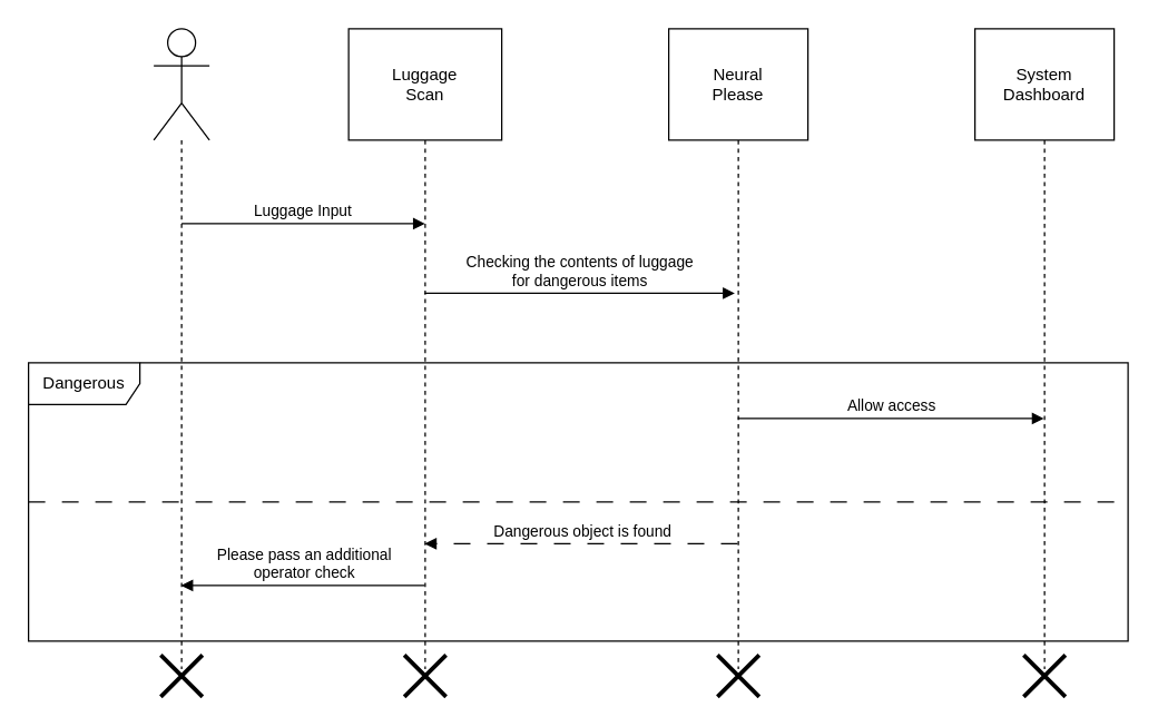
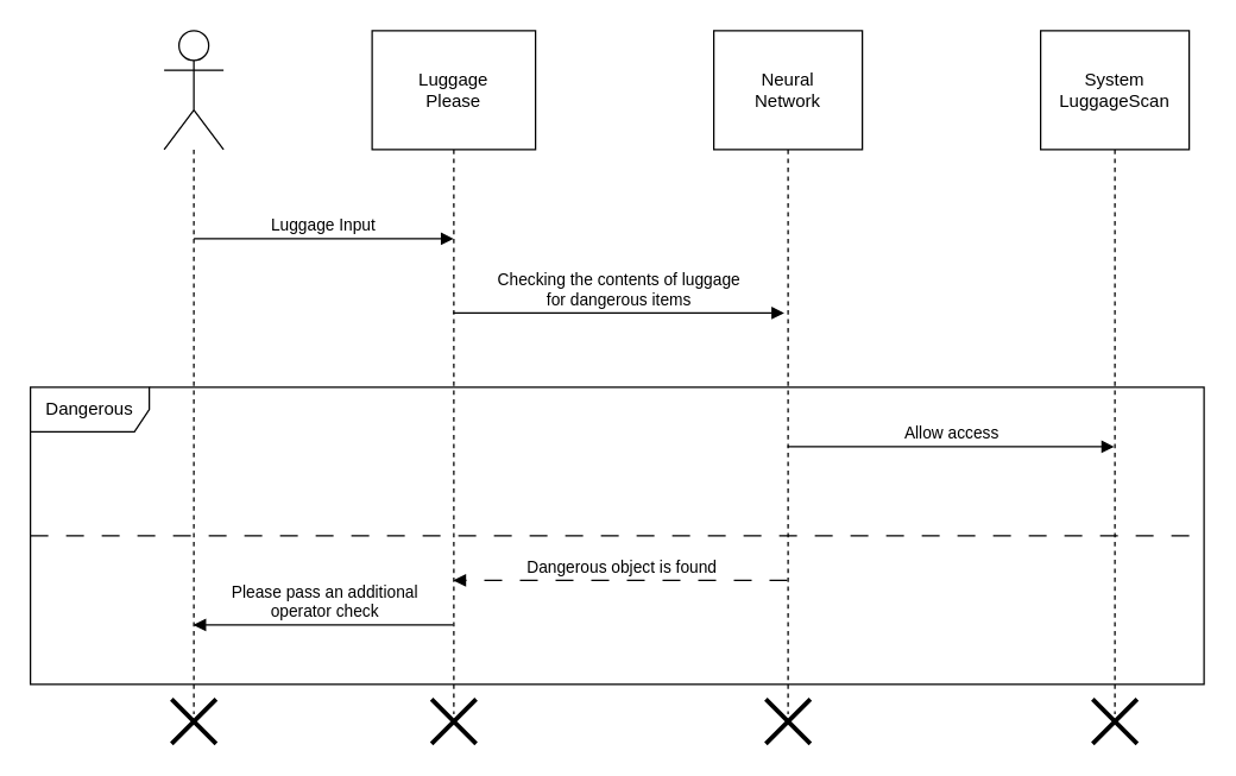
  <mxCell id="0" />
  <mxCell id="1" parent="0" />
  <mxCell id="2" value="Dangerous" style="shape=umlFrame;whiteSpace=wrap;html=1;pointerEvents=0;width=80;height=30;" vertex="1" parent="1"><mxGeometry x="20" y="260" width="790" height="200" as="geometry" /></mxCell>
  <mxCell id="3" value="" style="line;strokeWidth=1;fillColor=none;align=left;verticalAlign=middle;spacingTop=-1;spacingLeft=3;spacingRight=3;rotatable=0;labelPosition=right;points=[];portConstraint=eastwest;strokeColor=inherit;dashed=1;dashPattern=12 12;" vertex="1" parent="1"><mxGeometry x="20" y="356" width="790" height="8" as="geometry" /></mxCell>
  <mxCell id="4" value="Luggage Input" style="html=1;verticalAlign=bottom;endArrow=block;curved=0;rounded=0;" edge="1" parent="1"><mxGeometry width="80" relative="1" as="geometry"><mxPoint x="130" y="160" as="sourcePoint" /><mxPoint x="304.87" y="160" as="targetPoint" /></mxGeometry></mxCell>
  <mxCell id="5" value="" style="shape=umlDestroy;whiteSpace=wrap;html=1;strokeWidth=3;targetShapes=umlLifeline;" vertex="1" parent="1"><mxGeometry x="115" y="470" width="30" height="30" as="geometry" /></mxCell>
  <mxCell id="6" value="" style="group" vertex="1" connectable="0" parent="1"><mxGeometry x="110" y="20" width="40" height="460" as="geometry" /></mxCell>
  <mxCell id="7" value="" style="shape=umlLifeline;perimeter=lifelinePerimeter;whiteSpace=wrap;html=1;container=1;dropTarget=0;collapsible=0;recursiveResize=0;outlineConnect=0;portConstraint=eastwest;newEdgeStyle={&quot;curved&quot;:0,&quot;rounded&quot;:0};participant=umlActor;size=80;" vertex="1" parent="6"><mxGeometry width="40" height="460.0" as="geometry" /></mxCell>
- <mxCell id="8" value="Luggage&lt;br style=&quot;border-color: var(--border-color);&quot;&gt;Scan" style="shape=umlLifeline;perimeter=lifelinePerimeter;whiteSpace=wrap;html=1;container=1;dropTarget=0;collapsible=0;recursiveResize=0;outlineConnect=0;portConstraint=eastwest;newEdgeStyle={&quot;curved&quot;:0,&quot;rounded&quot;:0};size=80;" vertex="1" parent="1"><mxGeometry x="250" y="20" width="110" height="460" as="geometry" /></mxCell>
+ <mxCell id="8" value="Luggage&lt;br style=&quot;border-color: var(--border-color);&quot;&gt;Please" style="shape=umlLifeline;perimeter=lifelinePerimeter;whiteSpace=wrap;html=1;container=1;dropTarget=0;collapsible=0;recursiveResize=0;outlineConnect=0;portConstraint=eastwest;newEdgeStyle={&quot;curved&quot;:0,&quot;rounded&quot;:0};size=80;" vertex="1" parent="1"><mxGeometry x="250" y="20" width="110" height="460" as="geometry" /></mxCell>
  <mxCell id="9" value="" style="shape=umlDestroy;whiteSpace=wrap;html=1;strokeWidth=3;targetShapes=umlLifeline;" vertex="1" parent="1"><mxGeometry x="290" y="470" width="30" height="30" as="geometry" /></mxCell>
  <mxCell id="10" value="" style="group" vertex="1" connectable="0" parent="1"><mxGeometry x="700" y="20" width="100" height="480" as="geometry" /></mxCell>
- <mxCell id="11" value="System&lt;br style=&quot;border-color: var(--border-color);&quot;&gt;Dashboard" style="shape=umlLifeline;perimeter=lifelinePerimeter;whiteSpace=wrap;html=1;container=1;dropTarget=0;collapsible=0;recursiveResize=0;outlineConnect=0;portConstraint=eastwest;newEdgeStyle={&quot;curved&quot;:0,&quot;rounded&quot;:0};size=80;" vertex="1" parent="10"><mxGeometry width="100" height="460" as="geometry" /></mxCell>
+ <mxCell id="11" value="System&lt;br style=&quot;border-color: var(--border-color);&quot;&gt;LuggageScan" style="shape=umlLifeline;perimeter=lifelinePerimeter;whiteSpace=wrap;html=1;container=1;dropTarget=0;collapsible=0;recursiveResize=0;outlineConnect=0;portConstraint=eastwest;newEdgeStyle={&quot;curved&quot;:0,&quot;rounded&quot;:0};size=80;" vertex="1" parent="10"><mxGeometry width="100" height="460" as="geometry" /></mxCell>
  <mxCell id="12" value="" style="shape=umlDestroy;whiteSpace=wrap;html=1;strokeWidth=3;targetShapes=umlLifeline;" vertex="1" parent="10"><mxGeometry x="35" y="450" width="30" height="30" as="geometry" /></mxCell>
  <mxCell id="13" value="Checking the contents of luggage&lt;br&gt;for dangerous items" style="html=1;verticalAlign=bottom;endArrow=block;curved=0;rounded=0;" edge="1" parent="1" source="8"><mxGeometry width="80" relative="1" as="geometry"><mxPoint x="302.56" y="210" as="sourcePoint" /><mxPoint x="527.43" y="210" as="targetPoint" /></mxGeometry></mxCell>
  <mxCell id="14" value="Allow access" style="html=1;verticalAlign=bottom;endArrow=block;curved=0;rounded=0;" edge="1" parent="1"><mxGeometry width="80" relative="1" as="geometry"><mxPoint x="529.63" y="300" as="sourcePoint" /><mxPoint x="749.5" y="300" as="targetPoint" /></mxGeometry></mxCell>
  <mxCell id="15" value="" style="group" vertex="1" connectable="0" parent="1"><mxGeometry x="480" y="20" width="100" height="480" as="geometry" /></mxCell>
- <mxCell id="16" value="Neural&lt;br&gt;Please" style="shape=umlLifeline;perimeter=lifelinePerimeter;whiteSpace=wrap;html=1;container=1;dropTarget=0;collapsible=0;recursiveResize=0;outlineConnect=0;portConstraint=eastwest;newEdgeStyle={&quot;curved&quot;:0,&quot;rounded&quot;:0};size=80;" vertex="1" parent="15"><mxGeometry width="100" height="460" as="geometry" /></mxCell>
+ <mxCell id="16" value="Neural&lt;br&gt;Network" style="shape=umlLifeline;perimeter=lifelinePerimeter;whiteSpace=wrap;html=1;container=1;dropTarget=0;collapsible=0;recursiveResize=0;outlineConnect=0;portConstraint=eastwest;newEdgeStyle={&quot;curved&quot;:0,&quot;rounded&quot;:0};size=80;" vertex="1" parent="15"><mxGeometry width="100" height="460" as="geometry" /></mxCell>
  <mxCell id="17" value="" style="shape=umlDestroy;whiteSpace=wrap;html=1;strokeWidth=3;targetShapes=umlLifeline;" vertex="1" parent="15"><mxGeometry x="35" y="450" width="30" height="30" as="geometry" /></mxCell>
  <mxCell id="18" value="Dangerous object is found" style="html=1;verticalAlign=bottom;endArrow=block;curved=0;rounded=0;dashed=1;dashPattern=12 12;" edge="1" parent="15"><mxGeometry width="80" relative="1" as="geometry"><mxPoint x="49.5" y="370" as="sourcePoint" /><mxPoint x="-175.37" y="370" as="targetPoint" /></mxGeometry></mxCell>
  <mxCell id="19" value="Please pass an additional&lt;br&gt;operator check" style="html=1;verticalAlign=bottom;endArrow=block;curved=0;rounded=0;" edge="1" parent="1"><mxGeometry width="80" relative="1" as="geometry"><mxPoint x="304.5" y="420" as="sourcePoint" /><mxPoint x="129.63" y="420" as="targetPoint" /></mxGeometry></mxCell>
